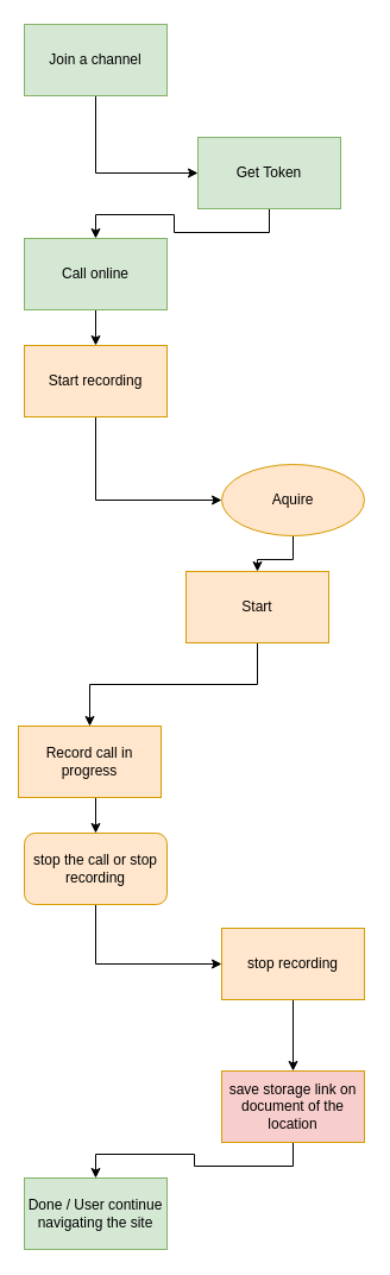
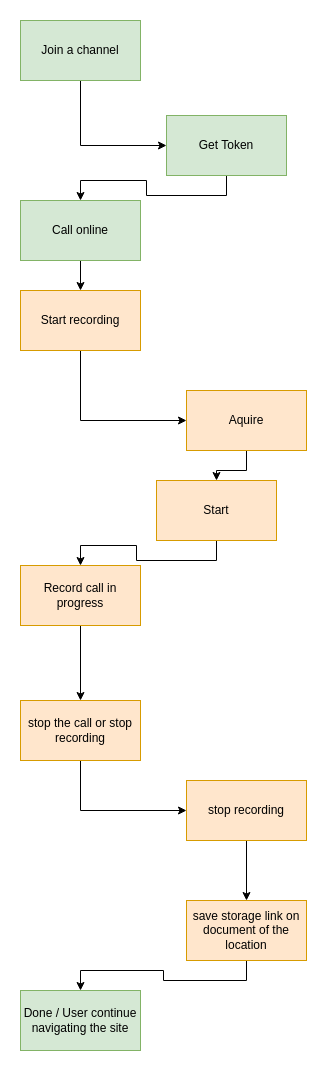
  <mxCell id="0" />
  <mxCell id="1" parent="0" />
  <mxCell id="2" style="edgeStyle=orthogonalEdgeStyle;rounded=0;orthogonalLoop=1;jettySize=auto;html=1;exitX=0.5;exitY=1;exitDx=0;exitDy=0;entryX=0;entryY=0.5;entryDx=0;entryDy=0;" edge="1" parent="1" source="3" target="5"><mxGeometry relative="1" as="geometry" /></mxCell>
  <mxCell id="3" value="Join a channel" style="rounded=0;whiteSpace=wrap;html=1;fillColor=#d5e8d4;strokeColor=#82b366;" vertex="1" parent="1"><mxGeometry x="20" y="20" width="120" height="60" as="geometry" /></mxCell>
  <mxCell id="4" style="edgeStyle=orthogonalEdgeStyle;rounded=0;orthogonalLoop=1;jettySize=auto;html=1;exitX=0.5;exitY=1;exitDx=0;exitDy=0;entryX=0.5;entryY=0;entryDx=0;entryDy=0;" edge="1" parent="1" source="5" target="13"><mxGeometry relative="1" as="geometry" /></mxCell>
  <mxCell id="5" value="Get Token" style="rounded=0;whiteSpace=wrap;html=1;fillColor=#d5e8d4;strokeColor=#82b366;" vertex="1" parent="1"><mxGeometry x="166" y="115" width="120" height="60" as="geometry" /></mxCell>
  <mxCell id="6" style="edgeStyle=orthogonalEdgeStyle;rounded=0;orthogonalLoop=1;jettySize=auto;html=1;exitX=0.5;exitY=1;exitDx=0;exitDy=0;entryX=0;entryY=0.5;entryDx=0;entryDy=0;" edge="1" parent="1" source="7" target="9"><mxGeometry relative="1" as="geometry" /></mxCell>
  <mxCell id="7" value="Start recording" style="rounded=0;whiteSpace=wrap;html=1;fillColor=#ffe6cc;strokeColor=#d79b00;" vertex="1" parent="1"><mxGeometry x="20" y="290" width="120" height="60" as="geometry" /></mxCell>
  <mxCell id="8" style="edgeStyle=orthogonalEdgeStyle;rounded=0;orthogonalLoop=1;jettySize=auto;html=1;exitX=0.5;exitY=1;exitDx=0;exitDy=0;entryX=0.5;entryY=0;entryDx=0;entryDy=0;" edge="1" parent="1" source="9" target="11"><mxGeometry relative="1" as="geometry" /></mxCell>
- <mxCell id="9" value="Aquire" style="ellipse;whiteSpace=wrap;html=1;fillColor=#ffe6cc;strokeColor=#d79b00;" vertex="1" parent="1"><mxGeometry x="186" y="390" width="120" height="60" as="geometry" /></mxCell>
+ <mxCell id="9" value="Aquire" style="rounded=0;whiteSpace=wrap;html=1;fillColor=#ffe6cc;strokeColor=#d79b00;" vertex="1" parent="1"><mxGeometry x="186" y="390" width="120" height="60" as="geometry" /></mxCell>
  <mxCell id="10" style="edgeStyle=orthogonalEdgeStyle;rounded=0;orthogonalLoop=1;jettySize=auto;html=1;exitX=0.5;exitY=1;exitDx=0;exitDy=0;entryX=0.5;entryY=0;entryDx=0;entryDy=0;" edge="1" parent="1" source="11" target="15"><mxGeometry relative="1" as="geometry" /></mxCell>
  <mxCell id="11" value="Start" style="rounded=0;whiteSpace=wrap;html=1;fillColor=#ffe6cc;strokeColor=#d79b00;" vertex="1" parent="1"><mxGeometry x="156" y="480" width="120" height="60" as="geometry" /></mxCell>
  <mxCell id="12" style="edgeStyle=orthogonalEdgeStyle;rounded=0;orthogonalLoop=1;jettySize=auto;html=1;exitX=0.5;exitY=1;exitDx=0;exitDy=0;entryX=0.5;entryY=0;entryDx=0;entryDy=0;" edge="1" parent="1" source="13" target="7"><mxGeometry relative="1" as="geometry" /></mxCell>
  <mxCell id="13" value="Call online" style="rounded=0;whiteSpace=wrap;html=1;fillColor=#d5e8d4;strokeColor=#82b366;" vertex="1" parent="1"><mxGeometry x="20" y="200" width="120" height="60" as="geometry" /></mxCell>
  <mxCell id="14" style="edgeStyle=orthogonalEdgeStyle;rounded=0;orthogonalLoop=1;jettySize=auto;html=1;exitX=0.5;exitY=1;exitDx=0;exitDy=0;entryX=0.5;entryY=0;entryDx=0;entryDy=0;" edge="1" parent="1" source="15" target="17"><mxGeometry relative="1" as="geometry" /></mxCell>
- <mxCell id="15" value="Record call in progress" style="rounded=0;whiteSpace=wrap;html=1;fillColor=#ffe6cc;strokeColor=#d79b00;" vertex="1" parent="1"><mxGeometry x="15" y="610" width="120" height="60" as="geometry" /></mxCell>
+ <mxCell id="15" value="Record call in progress" style="rounded=0;whiteSpace=wrap;html=1;fillColor=#ffe6cc;strokeColor=#d79b00;" vertex="1" parent="1"><mxGeometry x="20" y="565" width="120" height="60" as="geometry" /></mxCell>
  <mxCell id="16" style="edgeStyle=orthogonalEdgeStyle;rounded=0;orthogonalLoop=1;jettySize=auto;html=1;exitX=0.5;exitY=1;exitDx=0;exitDy=0;entryX=0;entryY=0.5;entryDx=0;entryDy=0;" edge="1" parent="1" source="17" target="19"><mxGeometry relative="1" as="geometry" /></mxCell>
- <mxCell id="17" value="stop the call or stop recording" style="whiteSpace=wrap;html=1;fillColor=#ffe6cc;strokeColor=#d79b00;rounded=1;" vertex="1" parent="1"><mxGeometry x="20" y="700" width="120" height="60" as="geometry" /></mxCell>
+ <mxCell id="17" value="stop the call or stop recording" style="rounded=0;whiteSpace=wrap;html=1;fillColor=#ffe6cc;strokeColor=#d79b00;" vertex="1" parent="1"><mxGeometry x="20" y="700" width="120" height="60" as="geometry" /></mxCell>
  <mxCell id="18" style="edgeStyle=orthogonalEdgeStyle;rounded=0;orthogonalLoop=1;jettySize=auto;html=1;exitX=0.5;exitY=1;exitDx=0;exitDy=0;entryX=0.5;entryY=0;entryDx=0;entryDy=0;" edge="1" parent="1" source="19" target="21"><mxGeometry relative="1" as="geometry" /></mxCell>
  <mxCell id="19" value="stop recording" style="rounded=0;whiteSpace=wrap;html=1;fillColor=#ffe6cc;strokeColor=#d79b00;" vertex="1" parent="1"><mxGeometry x="186" y="780" width="120" height="60" as="geometry" /></mxCell>
  <mxCell id="20" style="edgeStyle=orthogonalEdgeStyle;rounded=0;orthogonalLoop=1;jettySize=auto;html=1;exitX=0.5;exitY=1;exitDx=0;exitDy=0;entryX=0.5;entryY=0;entryDx=0;entryDy=0;" edge="1" parent="1" source="21" target="22"><mxGeometry relative="1" as="geometry" /></mxCell>
- <mxCell id="21" value="save storage link on document of the location" style="rounded=0;whiteSpace=wrap;html=1;fillColor=#f8cecc;strokeColor=#d79b00;" vertex="1" parent="1"><mxGeometry x="186" y="900" width="120" height="60" as="geometry" /></mxCell>
+ <mxCell id="21" value="save storage link on document of the location" style="rounded=0;whiteSpace=wrap;html=1;fillColor=#ffe6cc;strokeColor=#d79b00;" vertex="1" parent="1"><mxGeometry x="186" y="900" width="120" height="60" as="geometry" /></mxCell>
  <mxCell id="22" value="Done / User continue navigating the site" style="rounded=0;whiteSpace=wrap;html=1;fillColor=#d5e8d4;strokeColor=#82b366;" vertex="1" parent="1"><mxGeometry x="20" y="990" width="120" height="60" as="geometry" /></mxCell>
